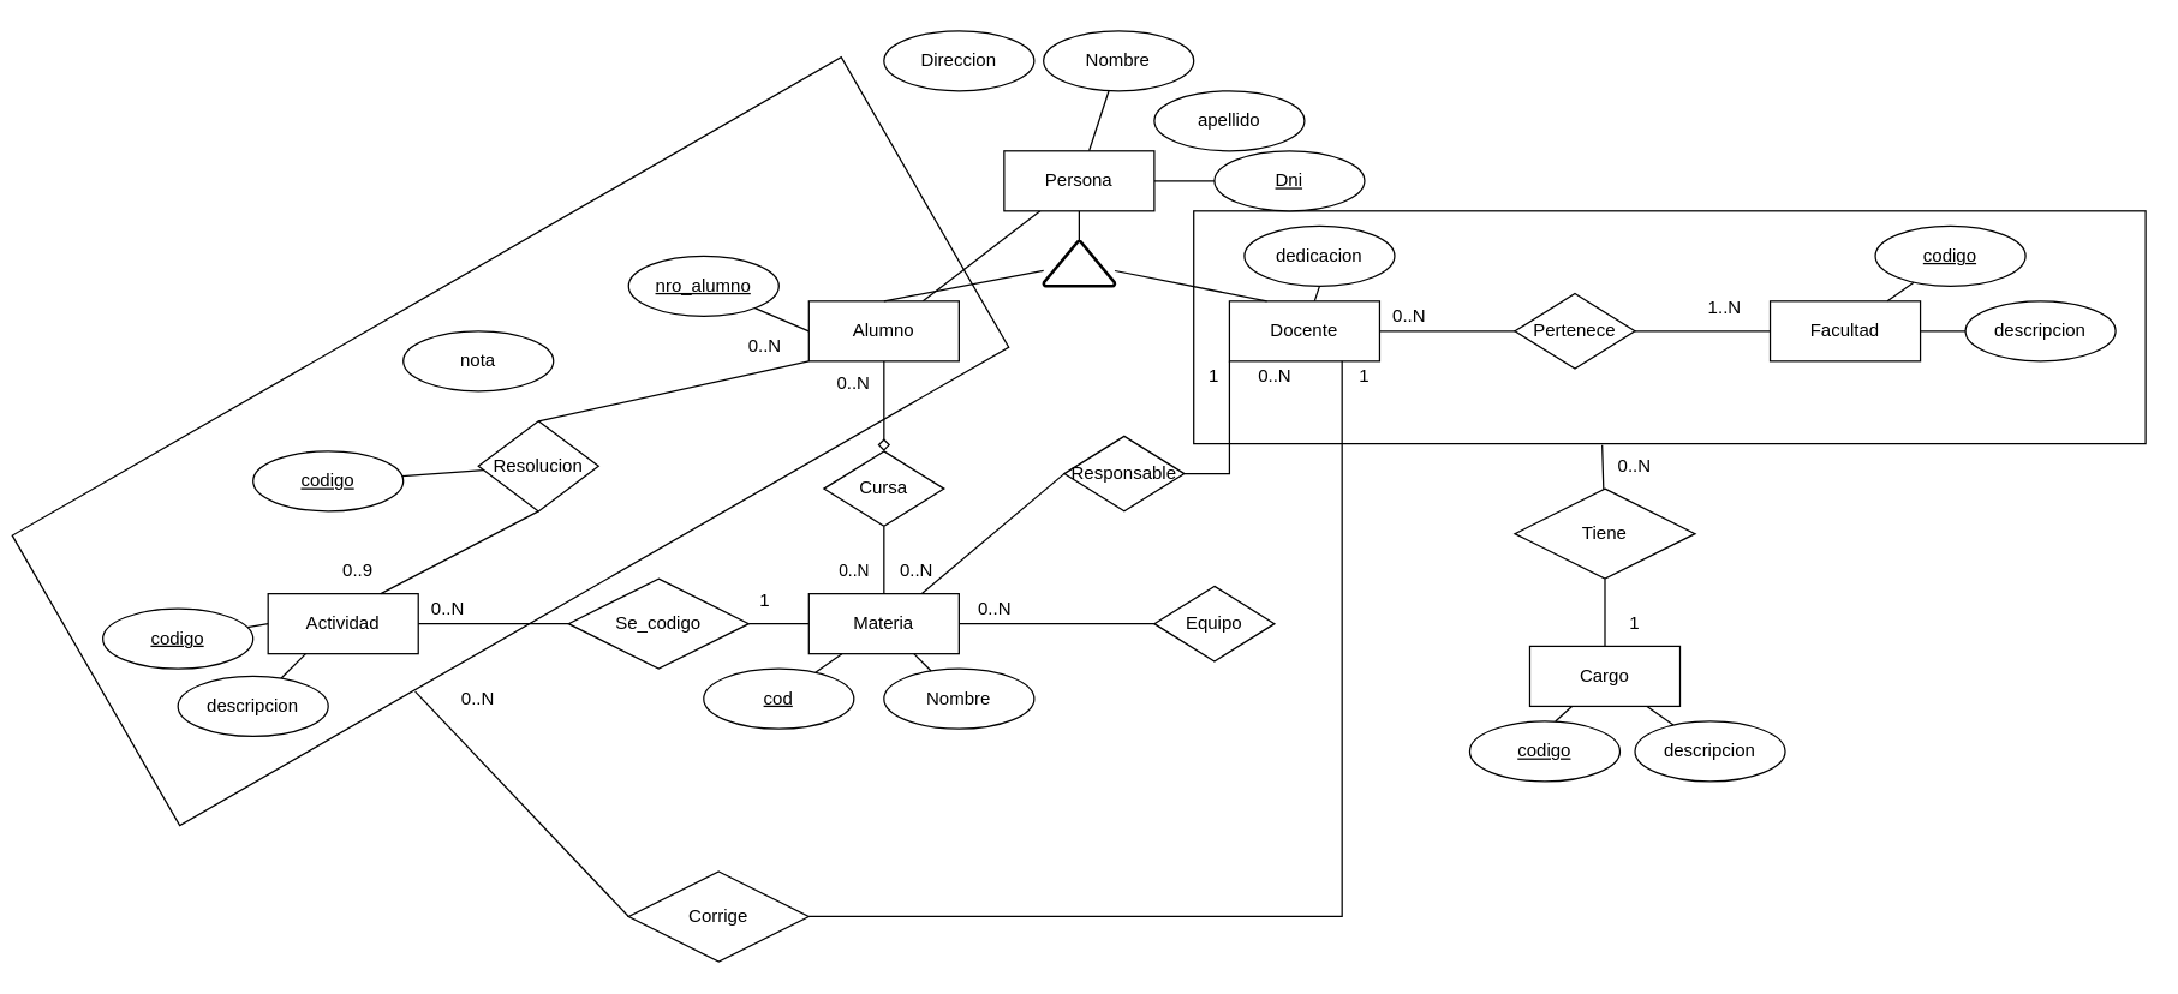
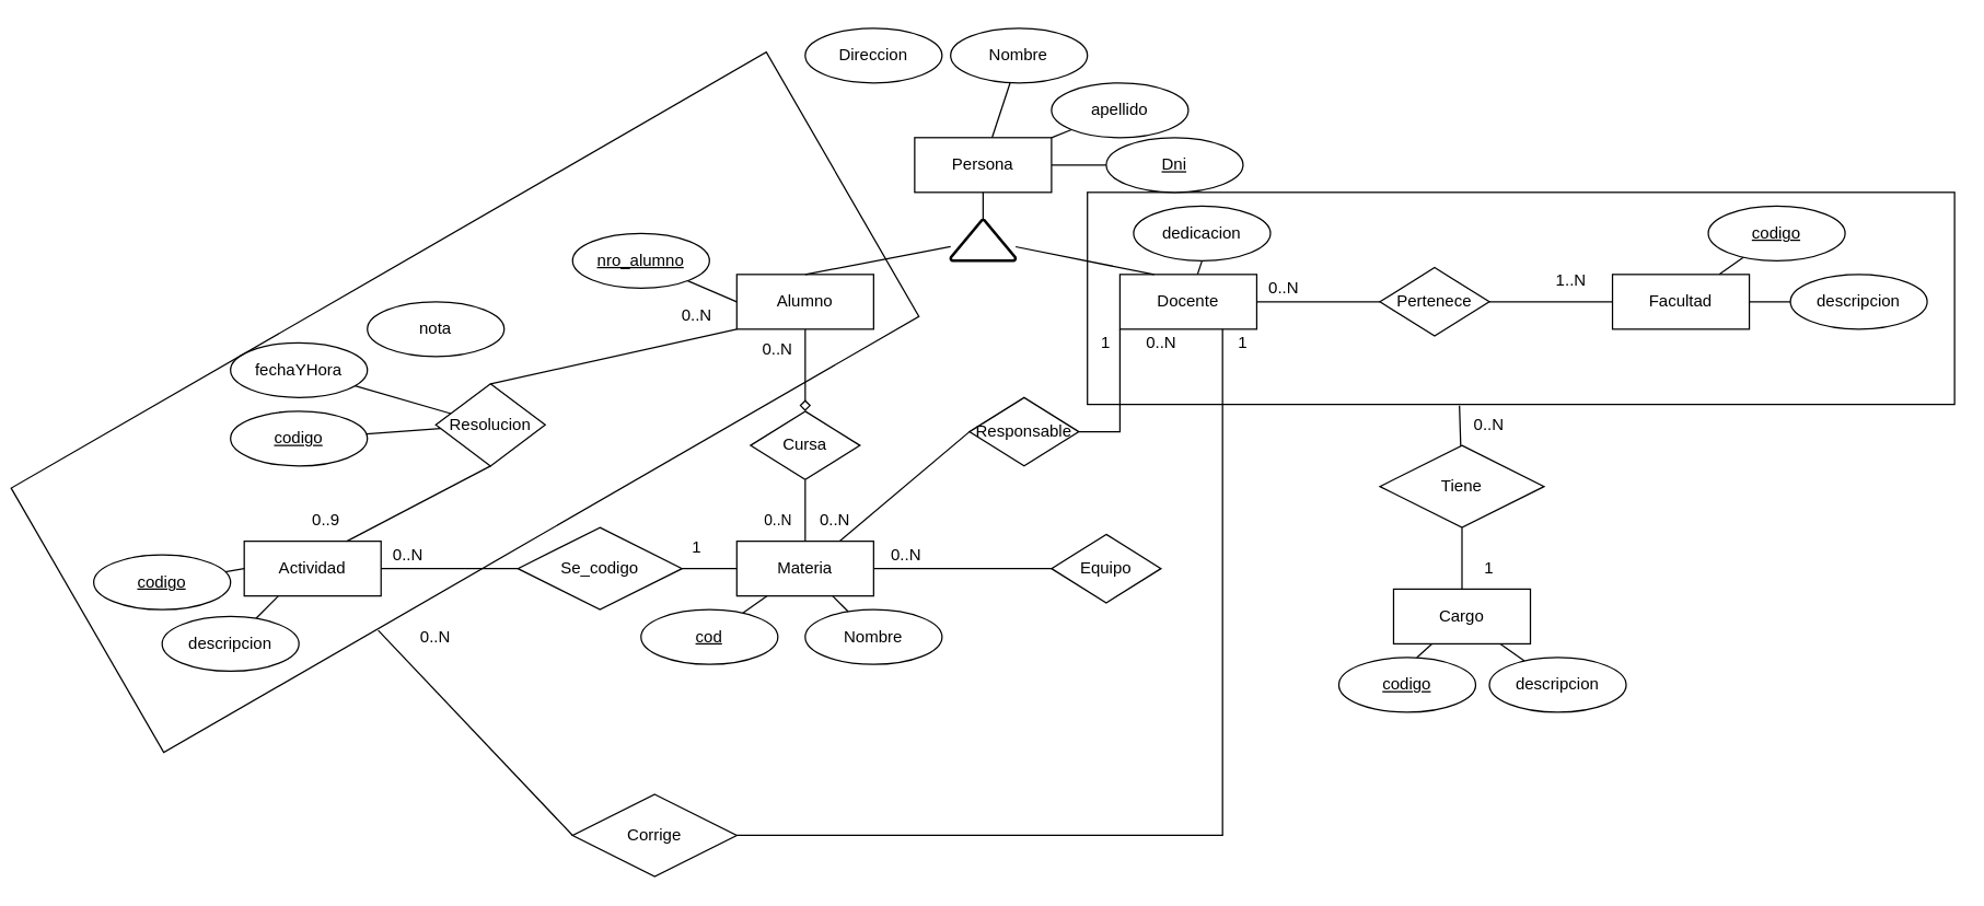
  <mxCell id="0" />
  <mxCell id="1" parent="0" />
  <mxCell id="2" value="" style="rounded=0;whiteSpace=wrap;html=1;fillColor=none;" vertex="1" parent="1"><mxGeometry x="794.25" y="140" width="633.75" height="155" as="geometry" /></mxCell>
  <mxCell id="3" value="" style="rounded=0;whiteSpace=wrap;html=1;fillColor=none;direction=west;rotation=-30;" vertex="1" parent="1"><mxGeometry x="20.73" y="181.93" width="637.27" height="223.07" as="geometry" /></mxCell>
  <mxCell id="4" style="rounded=0;orthogonalLoop=1;jettySize=auto;html=1;endArrow=none;endFill=0;" parent="1" source="8" target="15" edge="1"><mxGeometry relative="1" as="geometry" /></mxCell>
- <mxCell id="5" style="edgeStyle=none;rounded=0;orthogonalLoop=1;jettySize=auto;html=1;endArrow=none;endFill=0;" parent="1" source="8" target="11" edge="1"><mxGeometry relative="1" as="geometry" /></mxCell>
+ <mxCell id="5" style="edgeStyle=none;rounded=0;orthogonalLoop=1;jettySize=auto;html=1;endArrow=none;endFill=0;" parent="1" source="8" target="16" edge="1"><mxGeometry relative="1" as="geometry" /></mxCell>
  <mxCell id="6" style="edgeStyle=none;rounded=0;orthogonalLoop=1;jettySize=auto;html=1;entryX=0;entryY=0.5;entryDx=0;entryDy=0;endArrow=none;endFill=0;" parent="1" source="8" target="18" edge="1"><mxGeometry relative="1" as="geometry" /></mxCell>
  <mxCell id="7" style="edgeStyle=none;rounded=0;orthogonalLoop=1;jettySize=auto;html=1;endArrow=none;endFill=0;" parent="1" source="8" target="20" edge="1"><mxGeometry relative="1" as="geometry" /></mxCell>
  <mxCell id="8" value="Persona" style="whiteSpace=wrap;html=1;align=center;" parent="1" vertex="1"><mxGeometry x="668" y="100" width="100" height="40" as="geometry" /></mxCell>
  <mxCell id="9" style="edgeStyle=none;rounded=0;orthogonalLoop=1;jettySize=auto;html=1;endArrow=none;endFill=0;exitX=0;exitY=0.5;exitDx=0;exitDy=0;" parent="1" source="11" target="22" edge="1"><mxGeometry relative="1" as="geometry"><mxPoint x="518" y="230" as="targetPoint" /></mxGeometry></mxCell>
  <mxCell id="10" style="edgeStyle=none;rounded=0;orthogonalLoop=1;jettySize=auto;html=1;entryX=0.5;entryY=0;entryDx=0;entryDy=0;endArrow=diamond;endFill=0;" parent="1" source="11" target="36" edge="1"><mxGeometry relative="1" as="geometry" /></mxCell>
  <mxCell id="11" value="Alumno" style="whiteSpace=wrap;html=1;align=center;" parent="1" vertex="1"><mxGeometry x="538" y="200" width="100" height="40" as="geometry" /></mxCell>
  <mxCell id="12" style="edgeStyle=none;rounded=0;orthogonalLoop=1;jettySize=auto;html=1;entryX=0.5;entryY=1;entryDx=0;entryDy=0;endArrow=none;endFill=0;" parent="1" source="14" target="23" edge="1"><mxGeometry relative="1" as="geometry" /></mxCell>
  <mxCell id="13" style="edgeStyle=none;rounded=0;orthogonalLoop=1;jettySize=auto;html=1;endArrow=none;endFill=0;" parent="1" source="14" target="26" edge="1"><mxGeometry relative="1" as="geometry" /></mxCell>
  <mxCell id="14" value="Docente" style="whiteSpace=wrap;html=1;align=center;" parent="1" vertex="1"><mxGeometry x="818" y="200" width="100" height="40" as="geometry" /></mxCell>
  <mxCell id="15" value="Nombre" style="ellipse;whiteSpace=wrap;html=1;align=center;" parent="1" vertex="1"><mxGeometry x="694.25" y="20" width="100" height="40" as="geometry" /></mxCell>
  <mxCell id="16" value="apellido" style="ellipse;whiteSpace=wrap;html=1;align=center;" parent="1" vertex="1"><mxGeometry x="768" y="60" width="100" height="40" as="geometry" /></mxCell>
  <mxCell id="17" value="Direccion" style="ellipse;whiteSpace=wrap;html=1;align=center;" parent="1" vertex="1"><mxGeometry x="588" y="20" width="100" height="40" as="geometry" /></mxCell>
  <mxCell id="18" value="&lt;u&gt;Dni&lt;/u&gt;" style="ellipse;whiteSpace=wrap;html=1;align=center;" parent="1" vertex="1"><mxGeometry x="808" y="100" width="100" height="40" as="geometry" /></mxCell>
  <mxCell id="19" style="edgeStyle=none;rounded=0;orthogonalLoop=1;jettySize=auto;html=1;entryX=0.5;entryY=0;entryDx=0;entryDy=0;endArrow=none;endFill=0;" parent="1" source="20" target="11" edge="1"><mxGeometry relative="1" as="geometry" /></mxCell>
  <mxCell id="20" value="" style="strokeWidth=2;html=1;shape=mxgraph.flowchart.extract_or_measurement;whiteSpace=wrap;" parent="1" vertex="1"><mxGeometry x="694.25" y="160" width="47.5" height="30" as="geometry" /></mxCell>
  <mxCell id="21" style="edgeStyle=none;rounded=0;orthogonalLoop=1;jettySize=auto;html=1;entryX=0.25;entryY=0;entryDx=0;entryDy=0;endArrow=none;endFill=0;" parent="1" source="20" target="14" edge="1"><mxGeometry relative="1" as="geometry" /></mxCell>
  <mxCell id="22" value="&lt;u&gt;nro_alumno&lt;/u&gt;" style="ellipse;whiteSpace=wrap;html=1;align=center;" parent="1" vertex="1"><mxGeometry x="418" y="170" width="100" height="40" as="geometry" /></mxCell>
  <mxCell id="23" value="dedicacion" style="ellipse;whiteSpace=wrap;html=1;align=center;" parent="1" vertex="1"><mxGeometry x="828" y="150" width="100" height="40" as="geometry" /></mxCell>
  <mxCell id="24" value="Facultad" style="whiteSpace=wrap;html=1;align=center;" parent="1" vertex="1"><mxGeometry x="1178" y="200" width="100" height="40" as="geometry" /></mxCell>
  <mxCell id="25" style="edgeStyle=none;rounded=0;orthogonalLoop=1;jettySize=auto;html=1;endArrow=none;endFill=0;exitX=1;exitY=0.5;exitDx=0;exitDy=0;" parent="1" source="26" target="24" edge="1"><mxGeometry relative="1" as="geometry" /></mxCell>
  <mxCell id="26" value="Pertenece" style="shape=rhombus;perimeter=rhombusPerimeter;whiteSpace=wrap;html=1;align=center;" parent="1" vertex="1"><mxGeometry x="1008" y="195" width="80" height="50" as="geometry" /></mxCell>
  <mxCell id="27" style="edgeStyle=none;rounded=0;orthogonalLoop=1;jettySize=auto;html=1;entryX=0.75;entryY=0;entryDx=0;entryDy=0;endArrow=none;endFill=0;exitX=0;exitY=0.5;exitDx=0;exitDy=0;" parent="1" source="30" target="34" edge="1"><mxGeometry relative="1" as="geometry" /></mxCell>
  <mxCell id="28" value="0..N" style="edgeLabel;html=1;align=center;verticalAlign=middle;resizable=0;points=[];" parent="27" vertex="1" connectable="0"><mxGeometry x="-0.679" y="-3" relative="1" as="geometry"><mxPoint x="-122.77" y="54.41" as="offset" /></mxGeometry></mxCell>
  <mxCell id="29" style="edgeStyle=orthogonalEdgeStyle;rounded=0;orthogonalLoop=1;jettySize=auto;html=1;entryX=0;entryY=1;entryDx=0;entryDy=0;endArrow=none;endFill=0;" edge="1" parent="1" source="30" target="14"><mxGeometry relative="1" as="geometry" /></mxCell>
  <mxCell id="30" value="Responsable" style="shape=rhombus;perimeter=rhombusPerimeter;whiteSpace=wrap;html=1;align=center;" parent="1" vertex="1"><mxGeometry x="708" y="290" width="80" height="50" as="geometry" /></mxCell>
  <mxCell id="31" value="Equipo" style="shape=rhombus;perimeter=rhombusPerimeter;whiteSpace=wrap;html=1;align=center;" parent="1" vertex="1"><mxGeometry x="768" y="390" width="80" height="50" as="geometry" /></mxCell>
  <mxCell id="32" value="0..N" style="text;html=1;align=center;verticalAlign=middle;resizable=0;points=[];autosize=1;strokeColor=none;" parent="1" vertex="1"><mxGeometry x="828" y="240" width="40" height="20" as="geometry" /></mxCell>
  <mxCell id="33" value="" style="edgeStyle=none;rounded=0;orthogonalLoop=1;jettySize=auto;html=1;endArrow=none;endFill=0;entryX=1;entryY=0.5;entryDx=0;entryDy=0;" parent="1" source="31" edge="1" target="34"><mxGeometry relative="1" as="geometry"><mxPoint x="759.502" y="385.939" as="sourcePoint" /><mxPoint x="588" y="390" as="targetPoint" /></mxGeometry></mxCell>
  <mxCell id="34" value="Materia" style="whiteSpace=wrap;html=1;align=center;" parent="1" vertex="1"><mxGeometry x="538" y="395" width="100" height="40" as="geometry" /></mxCell>
  <mxCell id="35" style="edgeStyle=none;rounded=0;orthogonalLoop=1;jettySize=auto;html=1;endArrow=none;endFill=0;entryX=0.5;entryY=0;entryDx=0;entryDy=0;" parent="1" source="36" target="34" edge="1"><mxGeometry x="318.75" y="605" as="geometry"><mxPoint x="563" y="390" as="targetPoint" /></mxGeometry></mxCell>
  <mxCell id="36" value="Cursa" style="shape=rhombus;perimeter=rhombusPerimeter;whiteSpace=wrap;html=1;align=center;" parent="1" vertex="1"><mxGeometry x="548" y="300" width="80" height="50" as="geometry" /></mxCell>
  <mxCell id="37" value="Nombre" style="ellipse;whiteSpace=wrap;html=1;align=center;" parent="1" vertex="1"><mxGeometry x="588" y="445" width="100" height="40" as="geometry" /></mxCell>
  <mxCell id="38" style="edgeStyle=none;rounded=0;orthogonalLoop=1;jettySize=auto;html=1;endArrow=none;endFill=0;" parent="1" source="34" target="37" edge="1"><mxGeometry x="318.75" y="605" as="geometry" /></mxCell>
  <mxCell id="39" value="&lt;u&gt;cod&lt;/u&gt;" style="ellipse;whiteSpace=wrap;html=1;align=center;" parent="1" vertex="1"><mxGeometry x="468" y="445" width="100" height="40" as="geometry" /></mxCell>
  <mxCell id="40" style="edgeStyle=none;rounded=0;orthogonalLoop=1;jettySize=auto;html=1;endArrow=none;endFill=0;" parent="1" source="34" target="39" edge="1"><mxGeometry x="318.75" y="605" as="geometry" /></mxCell>
  <mxCell id="41" value="&lt;font style=&quot;vertical-align: inherit&quot;&gt;&lt;font style=&quot;vertical-align: inherit&quot;&gt;0..N&lt;/font&gt;&lt;/font&gt;" style="text;html=1;strokeColor=none;fillColor=none;align=center;verticalAlign=middle;whiteSpace=wrap;rounded=0;" parent="1" vertex="1"><mxGeometry x="642" y="395" width="40" height="20" as="geometry" /></mxCell>
  <mxCell id="42" value="0..N" style="text;html=1;strokeColor=none;fillColor=none;align=center;verticalAlign=middle;whiteSpace=wrap;rounded=0;" vertex="1" parent="1"><mxGeometry x="590" y="370" width="40" height="20" as="geometry" /></mxCell>
  <mxCell id="43" value="1" style="text;html=1;strokeColor=none;fillColor=none;align=center;verticalAlign=middle;whiteSpace=wrap;rounded=0;" vertex="1" parent="1"><mxGeometry x="788" y="240" width="40" height="20" as="geometry" /></mxCell>
  <mxCell id="44" value="Actividad" style="whiteSpace=wrap;html=1;align=center;" vertex="1" parent="1"><mxGeometry x="178" y="395" width="100" height="40" as="geometry" /></mxCell>
  <mxCell id="45" style="rounded=0;orthogonalLoop=1;jettySize=auto;html=1;entryX=0;entryY=0.5;entryDx=0;entryDy=0;endArrow=none;endFill=0;" edge="1" parent="1" source="46" target="44"><mxGeometry relative="1" as="geometry"><mxPoint x="201" y="395" as="targetPoint" /></mxGeometry></mxCell>
  <mxCell id="46" value="codigo" style="ellipse;whiteSpace=wrap;html=1;align=center;fontStyle=4;" vertex="1" parent="1"><mxGeometry x="68" y="405" width="100" height="40" as="geometry" /></mxCell>
  <mxCell id="47" style="edgeStyle=none;rounded=0;orthogonalLoop=1;jettySize=auto;html=1;endArrow=none;endFill=0;entryX=0.25;entryY=1;entryDx=0;entryDy=0;" edge="1" parent="1" source="48" target="44"><mxGeometry relative="1" as="geometry"><mxPoint x="176" y="425.417" as="targetPoint" /></mxGeometry></mxCell>
  <mxCell id="48" value="descripcion" style="ellipse;whiteSpace=wrap;html=1;align=center;" vertex="1" parent="1"><mxGeometry x="118" y="450" width="100" height="40" as="geometry" /></mxCell>
  <mxCell id="49" style="edgeStyle=none;rounded=0;orthogonalLoop=1;jettySize=auto;html=1;entryX=1;entryY=0.5;entryDx=0;entryDy=0;endArrow=none;endFill=0;" edge="1" parent="1" source="51" target="44"><mxGeometry relative="1" as="geometry" /></mxCell>
  <mxCell id="50" style="edgeStyle=none;rounded=0;orthogonalLoop=1;jettySize=auto;html=1;entryX=0;entryY=0.5;entryDx=0;entryDy=0;endArrow=none;endFill=0;" edge="1" parent="1" source="51" target="34"><mxGeometry relative="1" as="geometry" /></mxCell>
  <mxCell id="51" value="Se_codigo" style="shape=rhombus;perimeter=rhombusPerimeter;whiteSpace=wrap;html=1;align=center;" vertex="1" parent="1"><mxGeometry x="378" y="385" width="120" height="60" as="geometry" /></mxCell>
  <mxCell id="52" value="0..N" style="text;html=1;strokeColor=none;fillColor=none;align=center;verticalAlign=middle;whiteSpace=wrap;rounded=0;" vertex="1" parent="1"><mxGeometry x="278" y="395" width="40" height="20" as="geometry" /></mxCell>
  <mxCell id="53" value="1" style="text;html=1;strokeColor=none;fillColor=none;align=center;verticalAlign=middle;whiteSpace=wrap;rounded=0;" vertex="1" parent="1"><mxGeometry x="489" y="390" width="40" height="20" as="geometry" /></mxCell>
  <mxCell id="54" style="edgeStyle=none;rounded=0;orthogonalLoop=1;jettySize=auto;html=1;entryX=0.75;entryY=0;entryDx=0;entryDy=0;endArrow=none;endFill=0;exitX=0.5;exitY=1;exitDx=0;exitDy=0;" edge="1" parent="1" source="56" target="44"><mxGeometry relative="1" as="geometry" /></mxCell>
  <mxCell id="55" style="edgeStyle=none;rounded=0;orthogonalLoop=1;jettySize=auto;html=1;entryX=0;entryY=1;entryDx=0;entryDy=0;endArrow=none;endFill=0;exitX=0.5;exitY=0;exitDx=0;exitDy=0;" edge="1" parent="1" source="56" target="11"><mxGeometry relative="1" as="geometry" /></mxCell>
  <mxCell id="56" value="Resolucion" style="shape=rhombus;perimeter=rhombusPerimeter;whiteSpace=wrap;html=1;align=center;fillColor=none;rotation=0;" vertex="1" parent="1"><mxGeometry x="318" y="280" width="80" height="60" as="geometry" /></mxCell>
  <mxCell id="57" value="0..9" style="text;html=1;strokeColor=none;fillColor=none;align=center;verticalAlign=middle;whiteSpace=wrap;rounded=0;" vertex="1" parent="1"><mxGeometry x="218" y="370" width="40" height="20" as="geometry" /></mxCell>
  <mxCell id="58" value="0..N" style="text;html=1;strokeColor=none;fillColor=none;align=center;verticalAlign=middle;whiteSpace=wrap;rounded=0;" vertex="1" parent="1"><mxGeometry x="489" y="220" width="40" height="20" as="geometry" /></mxCell>
  <mxCell id="59" style="edgeStyle=none;rounded=0;orthogonalLoop=1;jettySize=auto;html=1;exitX=0.5;exitY=0;exitDx=0;exitDy=0;endArrow=none;endFill=0;" edge="1" parent="1" source="58" target="58"><mxGeometry relative="1" as="geometry" /></mxCell>
  <mxCell id="60" style="edgeStyle=none;rounded=0;orthogonalLoop=1;jettySize=auto;html=1;endArrow=none;endFill=0;" edge="1" parent="1" source="61" target="56"><mxGeometry relative="1" as="geometry" /></mxCell>
  <mxCell id="61" value="codigo" style="ellipse;whiteSpace=wrap;html=1;align=center;fontStyle=4;fillColor=none;" vertex="1" parent="1"><mxGeometry x="168" y="300" width="100" height="40" as="geometry" /></mxCell>
+ <mxCell id="62" style="edgeStyle=none;rounded=0;orthogonalLoop=1;jettySize=auto;html=1;endArrow=none;endFill=0;" edge="1" parent="1" source="63" target="56"><mxGeometry relative="1" as="geometry" /></mxCell>
+ <mxCell id="63" value="fechaYHora" style="ellipse;whiteSpace=wrap;html=1;align=center;fillColor=none;" vertex="1" parent="1"><mxGeometry x="168" y="250" width="100" height="40" as="geometry" /></mxCell>
  <mxCell id="64" value="nota" style="ellipse;whiteSpace=wrap;html=1;align=center;fillColor=none;" vertex="1" parent="1"><mxGeometry y="220" width="100" height="40" as="geometry" x="268" /></mxCell>
  <mxCell id="65" style="edgeStyle=none;rounded=0;orthogonalLoop=1;jettySize=auto;html=1;entryX=0.717;entryY=-0.005;entryDx=0;entryDy=0;entryPerimeter=0;endArrow=none;endFill=0;exitX=0;exitY=0.5;exitDx=0;exitDy=0;" edge="1" parent="1" source="67" target="3"><mxGeometry relative="1" as="geometry" /></mxCell>
  <mxCell id="66" style="edgeStyle=orthogonalEdgeStyle;rounded=0;orthogonalLoop=1;jettySize=auto;html=1;entryX=0.75;entryY=1;entryDx=0;entryDy=0;endArrow=none;endFill=0;" edge="1" parent="1" source="67" target="14"><mxGeometry relative="1" as="geometry" /></mxCell>
  <mxCell id="67" value="Corrige" style="shape=rhombus;perimeter=rhombusPerimeter;whiteSpace=wrap;html=1;align=center;fillColor=none;" vertex="1" parent="1"><mxGeometry x="418" y="580" width="120" height="60" as="geometry" /></mxCell>
  <mxCell id="68" value="0..N" style="text;html=1;strokeColor=none;fillColor=none;align=center;verticalAlign=middle;whiteSpace=wrap;rounded=0;" vertex="1" parent="1"><mxGeometry x="298" y="455" width="40" height="20" as="geometry" /></mxCell>
  <mxCell id="69" value="1" style="text;html=1;strokeColor=none;fillColor=none;align=center;verticalAlign=middle;whiteSpace=wrap;rounded=0;" vertex="1" parent="1"><mxGeometry x="888" y="240" width="40" height="20" as="geometry" /></mxCell>
  <mxCell id="70" value="1..N" style="text;html=1;strokeColor=none;fillColor=none;align=center;verticalAlign=middle;whiteSpace=wrap;rounded=0;" vertex="1" parent="1"><mxGeometry x="1128" y="195" width="40" height="20" as="geometry" /></mxCell>
  <mxCell id="71" value="0..N" style="text;html=1;strokeColor=none;fillColor=none;align=center;verticalAlign=middle;whiteSpace=wrap;rounded=0;" vertex="1" parent="1"><mxGeometry x="918" y="200" width="40" height="20" as="geometry" /></mxCell>
  <mxCell id="72" style="rounded=0;orthogonalLoop=1;jettySize=auto;html=1;endArrow=none;endFill=0;" edge="1" parent="1" source="73" target="24"><mxGeometry relative="1" as="geometry" /></mxCell>
  <mxCell id="73" value="codigo" style="ellipse;whiteSpace=wrap;html=1;align=center;fontStyle=4;fillColor=none;" vertex="1" parent="1"><mxGeometry x="1248" y="150" width="100" height="40" as="geometry" /></mxCell>
  <mxCell id="74" style="edgeStyle=orthogonalEdgeStyle;rounded=0;orthogonalLoop=1;jettySize=auto;html=1;endArrow=none;endFill=0;" edge="1" parent="1" source="75" target="24"><mxGeometry relative="1" as="geometry" /></mxCell>
  <mxCell id="75" value="descripcion" style="ellipse;whiteSpace=wrap;html=1;align=center;fillColor=none;" vertex="1" parent="1"><mxGeometry x="1308" y="200" width="100" height="40" as="geometry" /></mxCell>
  <mxCell id="76" style="edgeStyle=none;rounded=0;orthogonalLoop=1;jettySize=auto;html=1;entryX=0.57;entryY=0;entryDx=0;entryDy=0;entryPerimeter=0;endArrow=none;endFill=0;" edge="1" parent="1" source="78" target="79"><mxGeometry relative="1" as="geometry" /></mxCell>
  <mxCell id="77" style="edgeStyle=none;rounded=0;orthogonalLoop=1;jettySize=auto;html=1;endArrow=none;endFill=0;" edge="1" parent="1" source="78" target="80"><mxGeometry relative="1" as="geometry" /></mxCell>
  <mxCell id="78" value="Cargo" style="whiteSpace=wrap;html=1;align=center;fillColor=none;" vertex="1" parent="1"><mxGeometry x="1018" y="430" width="100" height="40" as="geometry" /></mxCell>
  <mxCell id="79" value="codigo" style="ellipse;whiteSpace=wrap;html=1;align=center;fontStyle=4;fillColor=none;" vertex="1" parent="1"><mxGeometry x="978" y="480" width="100" height="40" as="geometry" /></mxCell>
  <mxCell id="80" value="descripcion" style="ellipse;whiteSpace=wrap;html=1;align=center;fillColor=none;" vertex="1" parent="1"><mxGeometry x="1088" y="480" width="100" height="40" as="geometry" /></mxCell>
  <mxCell id="81" style="edgeStyle=none;rounded=0;orthogonalLoop=1;jettySize=auto;html=1;endArrow=none;endFill=0;" edge="1" parent="1" source="83" target="78"><mxGeometry relative="1" as="geometry" /></mxCell>
  <mxCell id="82" style="edgeStyle=none;rounded=0;orthogonalLoop=1;jettySize=auto;html=1;endArrow=none;endFill=0;entryX=0.429;entryY=1.006;entryDx=0;entryDy=0;entryPerimeter=0;" edge="1" parent="1" source="83" target="2"><mxGeometry relative="1" as="geometry" /></mxCell>
  <mxCell id="83" value="Tiene" style="shape=rhombus;perimeter=rhombusPerimeter;whiteSpace=wrap;html=1;align=center;fillColor=none;" vertex="1" parent="1"><mxGeometry x="1008" y="325" width="120" height="60" as="geometry" /></mxCell>
  <mxCell id="84" value="0..N" style="text;html=1;strokeColor=none;fillColor=none;align=center;verticalAlign=middle;whiteSpace=wrap;rounded=0;" vertex="1" parent="1"><mxGeometry x="1068" y="300" width="40" height="20" as="geometry" /></mxCell>
  <mxCell id="85" value="1" style="text;html=1;strokeColor=none;fillColor=none;align=center;verticalAlign=middle;whiteSpace=wrap;rounded=0;" vertex="1" parent="1"><mxGeometry x="1068" y="405" width="40" height="20" as="geometry" /></mxCell>
  <mxCell id="86" value="0..N" style="text;html=1;strokeColor=none;fillColor=none;align=center;verticalAlign=middle;whiteSpace=wrap;rounded=0;" vertex="1" parent="1"><mxGeometry x="548" y="245" width="40" height="20" as="geometry" /></mxCell>
